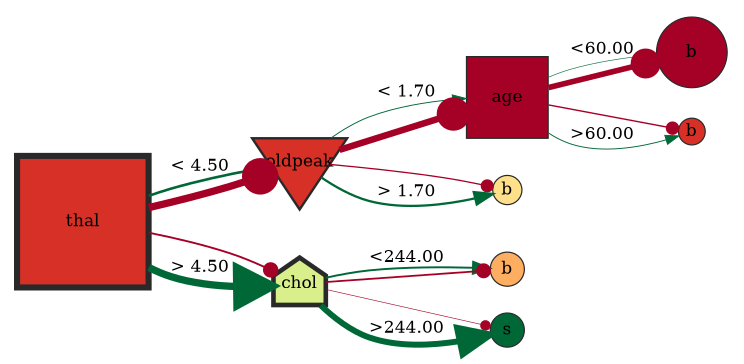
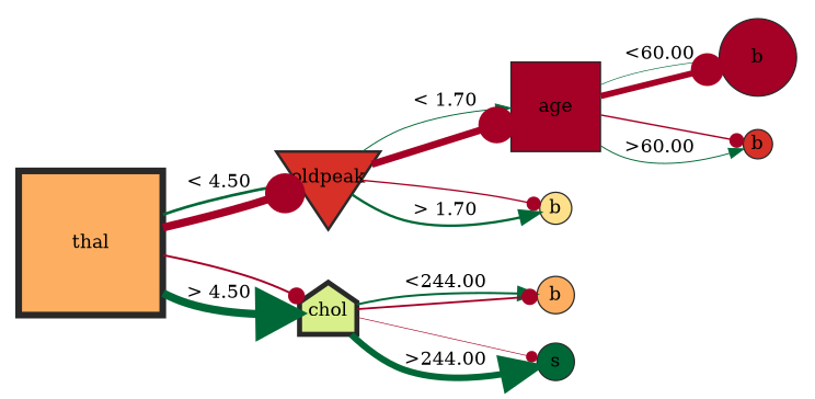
  digraph {
    bgcolor=white
    rankdir=LR
    node [color="#292929" fillcolor="#fdae61" fixedsize=true shape=circle style="filled,setlinewidth(1.00)"]
    edge [arrowhead=normal arrowsize=3.000000 color="#006837" penwidth=6.000000]
-   n1 [fillcolor="#d73027" height=1.500000 label=thal shape=polygon style="filled,setlinewidth(5.00)" width=1.500000]
+   n1 [height=1.500000 label=thal shape=polygon style="filled,setlinewidth(5.00)" width=1.500000]
    n2 [fillcolor="#d73027" height=1.087879 label=oldpeak shape=invtriangle style="filled,setlinewidth(1.97)" width=1.087879]
    n3 [fillcolor="#d9ef8b" height=0.590909 label=chol shape=house style="filled,setlinewidth(3.80)" width=0.590909]
    n4 [fillcolor="#a50026" height=0.930303 label=age shape=polygon style="filled,setlinewidth(1.06)" width=0.930303]
    n5 [fillcolor="#fee08b" height=0.336364 label=b width=0.336364]
    n6 [height=0.384848 label=b width=0.384848]
    n7 [fillcolor="#006837" height=0.384848 label=s width=0.384848]
    n8 [fillcolor="#a50026" height=0.809091 label=b width=0.809091]
    n9 [fillcolor="#d73027" height=0.300000 label=b width=0.300000]
    n1 -> n2 [arrowsize=1.600000 label="< 4.50" penwidth=2.150000]
    n1 -> n2 [arrowhead=dot color="#a50026"]
    n1 -> n3 [arrowhead=dot arrowsize=1.382353 color="#a50026" penwidth=1.551471]
    n1 -> n3 [label="> 4.50"]
    n2 -> n4 [arrowsize=1.100000 label="< 1.70" penwidth=0.775000]
    n2 -> n4 [arrowhead=dot arrowsize=2.764706 color="#a50026" penwidth=5.352941]
    n2 -> n5 [arrowhead=dot arrowsize=1.205882 color="#a50026" penwidth=1.066176]
    n2 -> n5 [arrowsize=1.500000 label="> 1.70" penwidth=1.875000]
    n3 -> n6 [arrowsize=1.400000 label="<244.00" penwidth=1.600000]
    n3 -> n6 [arrowhead=dot arrowsize=1.352941 color="#a50026" penwidth=1.470588]
    n3 -> n7 [arrowhead=dot arrowsize=1.000000 color="#a50026" penwidth=0.500000]
    n3 -> n7 [arrowsize=2.600000 label=">244.00" penwidth=4.900000]
    n4 -> n8 [arrowsize=1.000000 label="<60.00" penwidth=0.500000]
    n4 -> n8 [arrowhead=dot arrowsize=2.500000 color="#a50026" penwidth=4.625000]
    n4 -> n9 [arrowhead=dot arrowsize=1.235294 color="#a50026" penwidth=1.147059]
    n4 -> n9 [arrowsize=1.100000 label=">60.00" penwidth=0.775000]
  }
